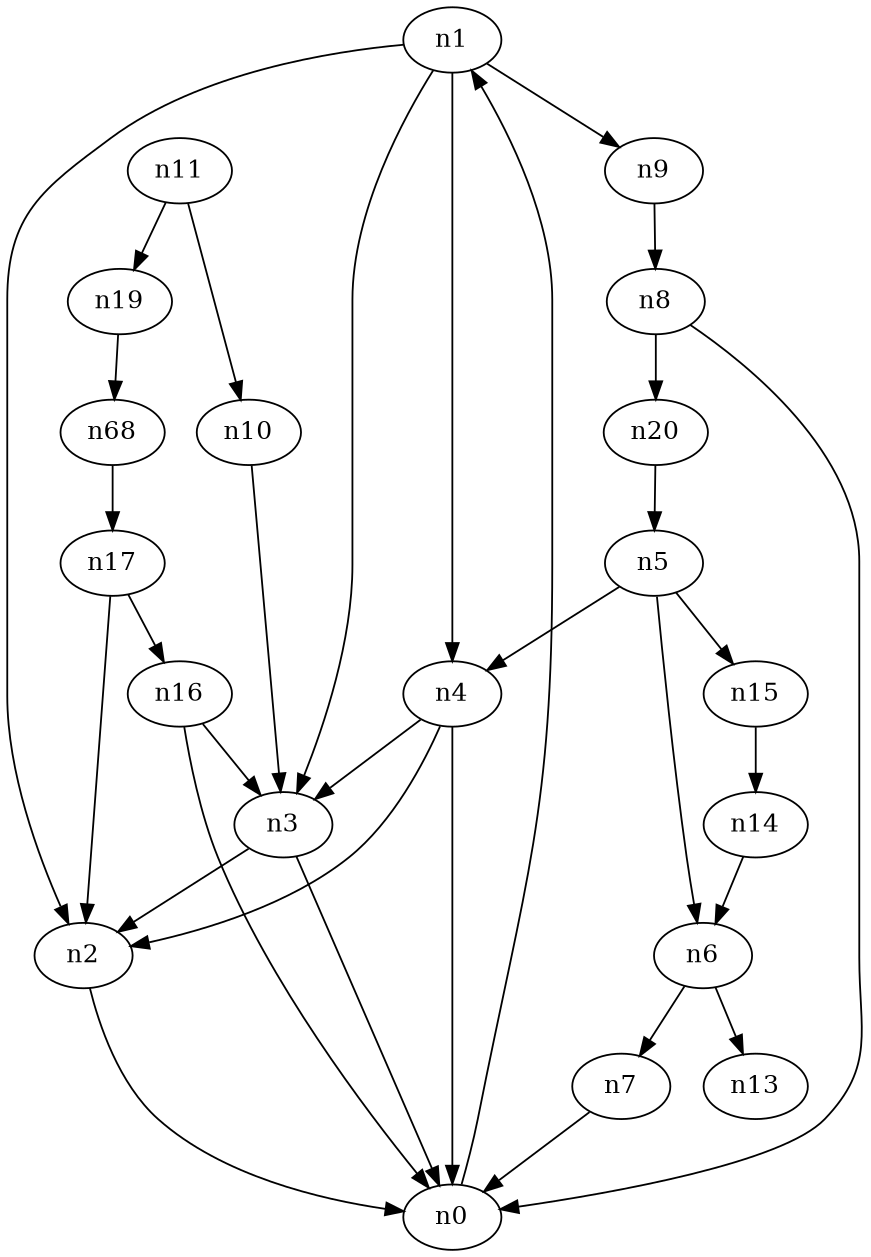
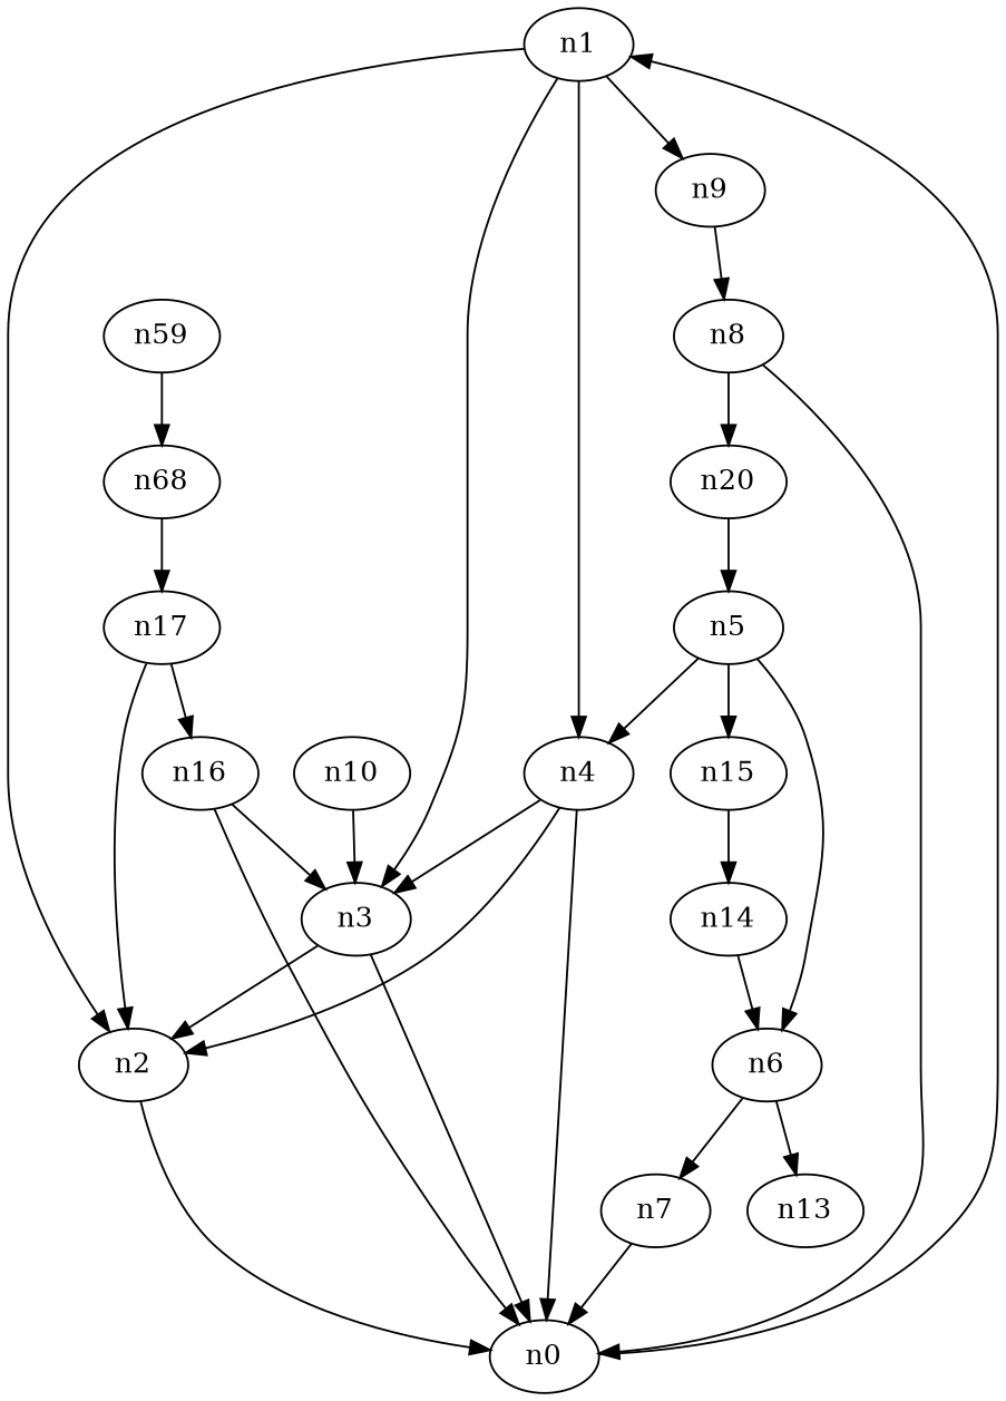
  digraph {
    n1
    n2
    n3
    n4
    n9
    n0
    n8
    n20
    n5
    n6
    n15
    n7
    n13
    n14
    n10
-   n11
-   n19
+   n19 [label=n59]
    n18 [label=n68]
    n17
    n16
    n1 -> n2
    n1 -> n3
    n1 -> n4
    n1 -> n9
    n2 -> n0
    n3 -> n2
    n3 -> n0
    n4 -> n2
    n4 -> n3
    n4 -> n0
    n9 -> n8
    n0 -> n1
    n8 -> n0
    n8 -> n20
    n20 -> n5
    n5 -> n4
    n5 -> n6
    n5 -> n15
    n6 -> n7
    n6 -> n13
    n15 -> n14
    n7 -> n0
    n14 -> n6
    n10 -> n3
-   n11 -> n10
-   n11 -> n19
    n19 -> n18
    n18 -> n17
    n17 -> n2
    n17 -> n16
    n16 -> n3
    n16 -> n0
  }
